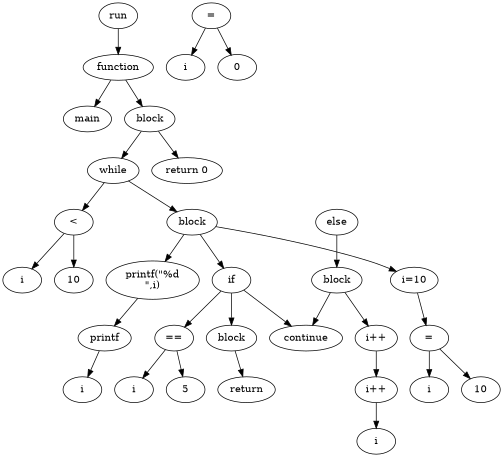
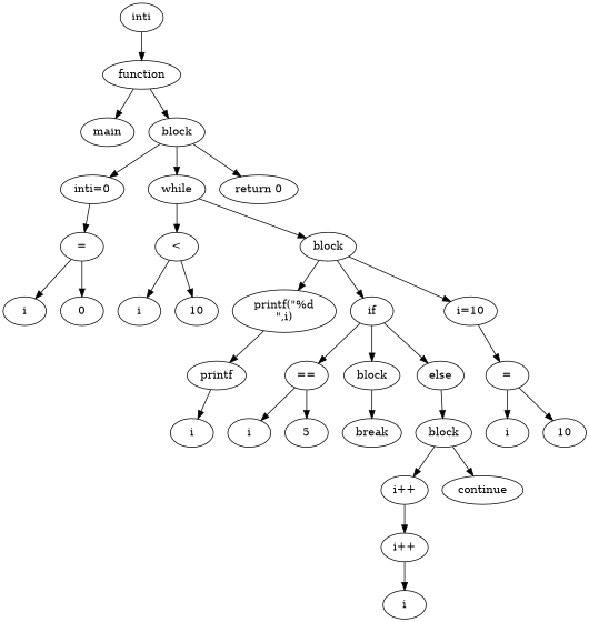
  digraph {
-   n1 [label=run]
+   n1 [label=inti]
    n2 [label=function]
    n3 [label=main]
    n4 [label=block]
+   n5 [label="inti=0"]
    n6 [label=while]
    n7 [label="return 0"]
    n8 [label="="]
    n9 [label="<"]
    n10 [label=block]
    n11 [label=i]
    n12 [label=0]
    n13 [label=i]
    n14 [label=10]
    n15 [label="printf(\"%d\n\",i)"]
    n16 [label=if]
    n17 [label="i=10"]
    n18 [label=printf]
    n19 [label="=="]
    n20 [label=block]
    n21 [label=else]
    n22 [label="="]
    n23 [label=i]
    n24 [label=i]
    n25 [label=5]
-   n26 [label=return]
+   n26 [label=break]
    n27 [label=block]
    n28 [label="i++"]
    n29 [label=continue]
    n30 [label="i++"]
    n31 [label=i]
    n32 [label=i]
    n33 [label=10]
    n1 -> n2
    n2 -> n3
    n2 -> n4
+   n4 -> n5
    n4 -> n6
    n4 -> n7
+   n5 -> n8
    n6 -> n9
    n6 -> n10
    n8 -> n11
    n8 -> n12
    n9 -> n13
    n9 -> n14
    n10 -> n15
    n10 -> n16
    n10 -> n17
    n15 -> n18
    n16 -> n19
    n16 -> n20
-   n16 -> n29
+   n16 -> n21
    n17 -> n22
    n18 -> n23
    n19 -> n24
    n19 -> n25
    n20 -> n26
    n21 -> n27
    n22 -> n32
    n22 -> n33
    n27 -> n28
    n27 -> n29
    n28 -> n30
    n30 -> n31
  }
